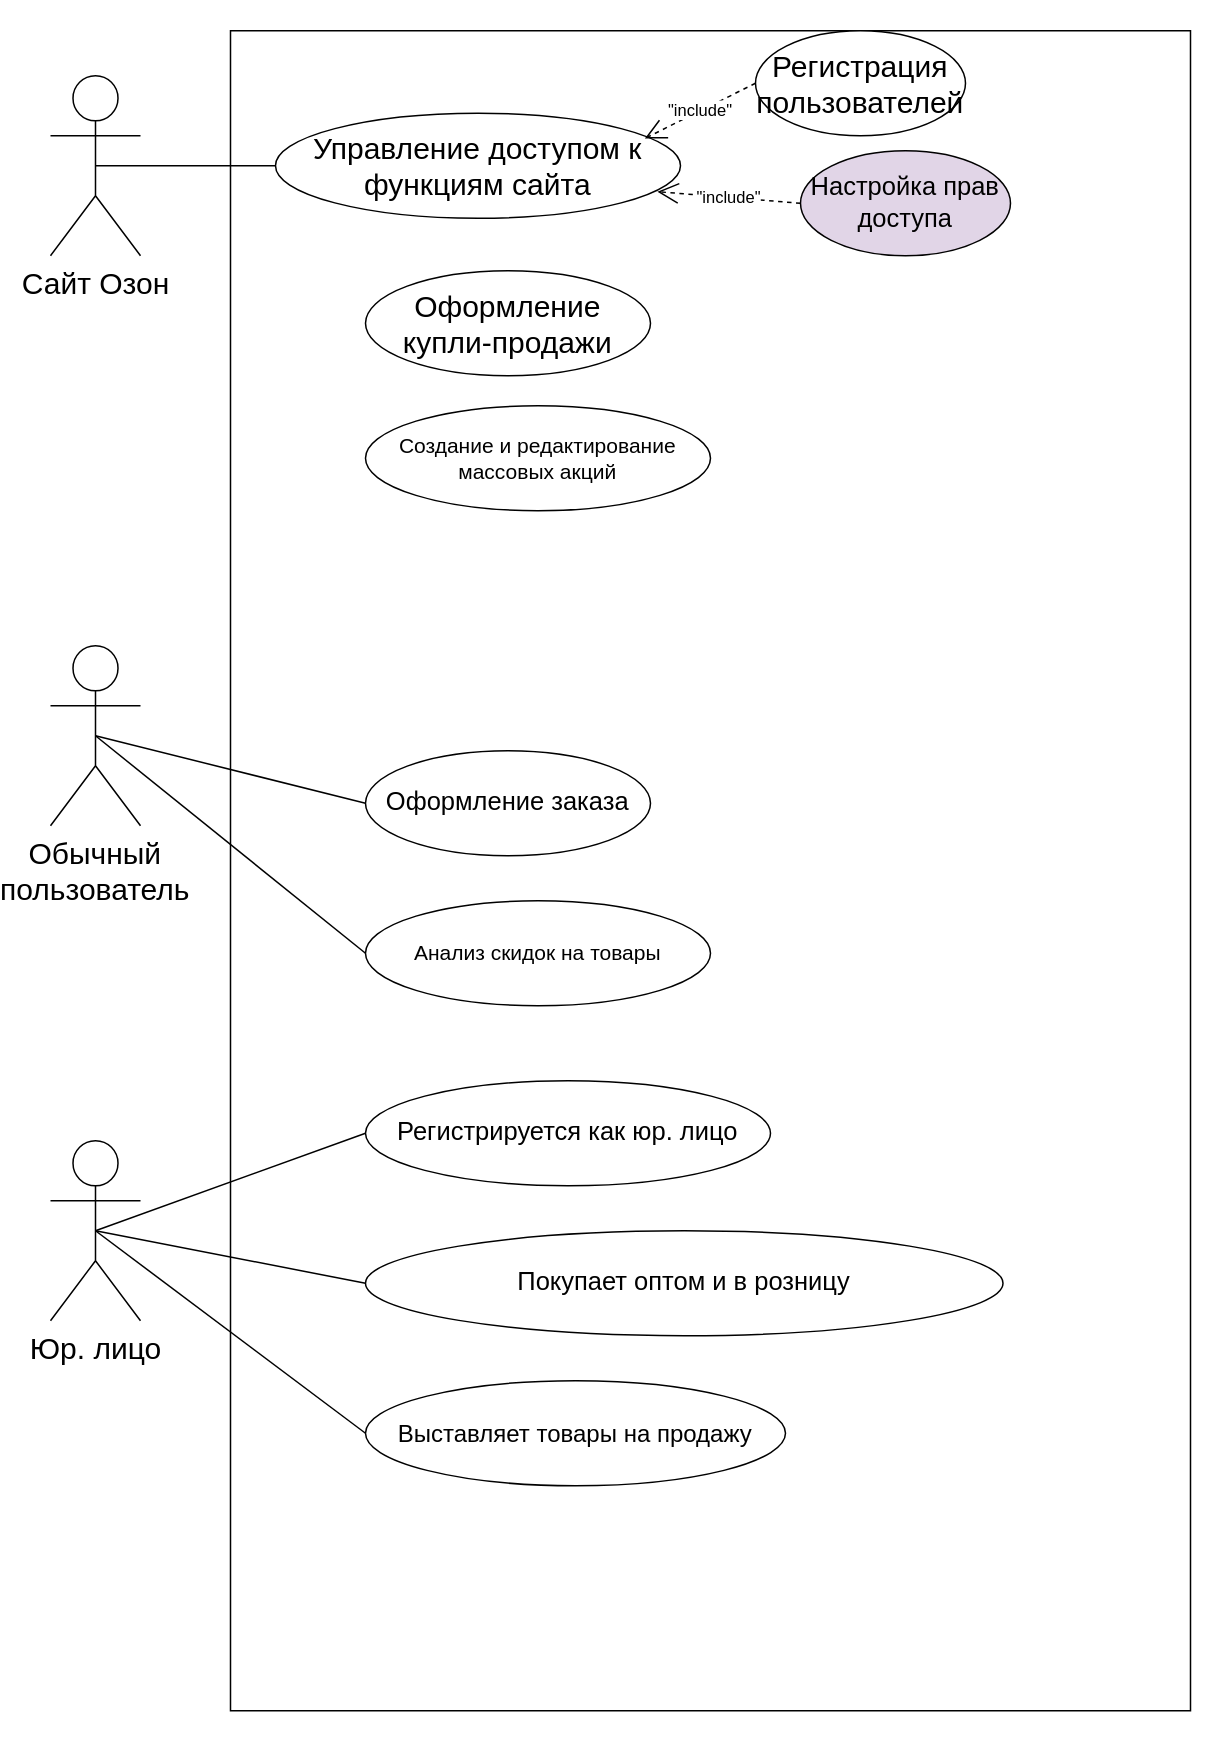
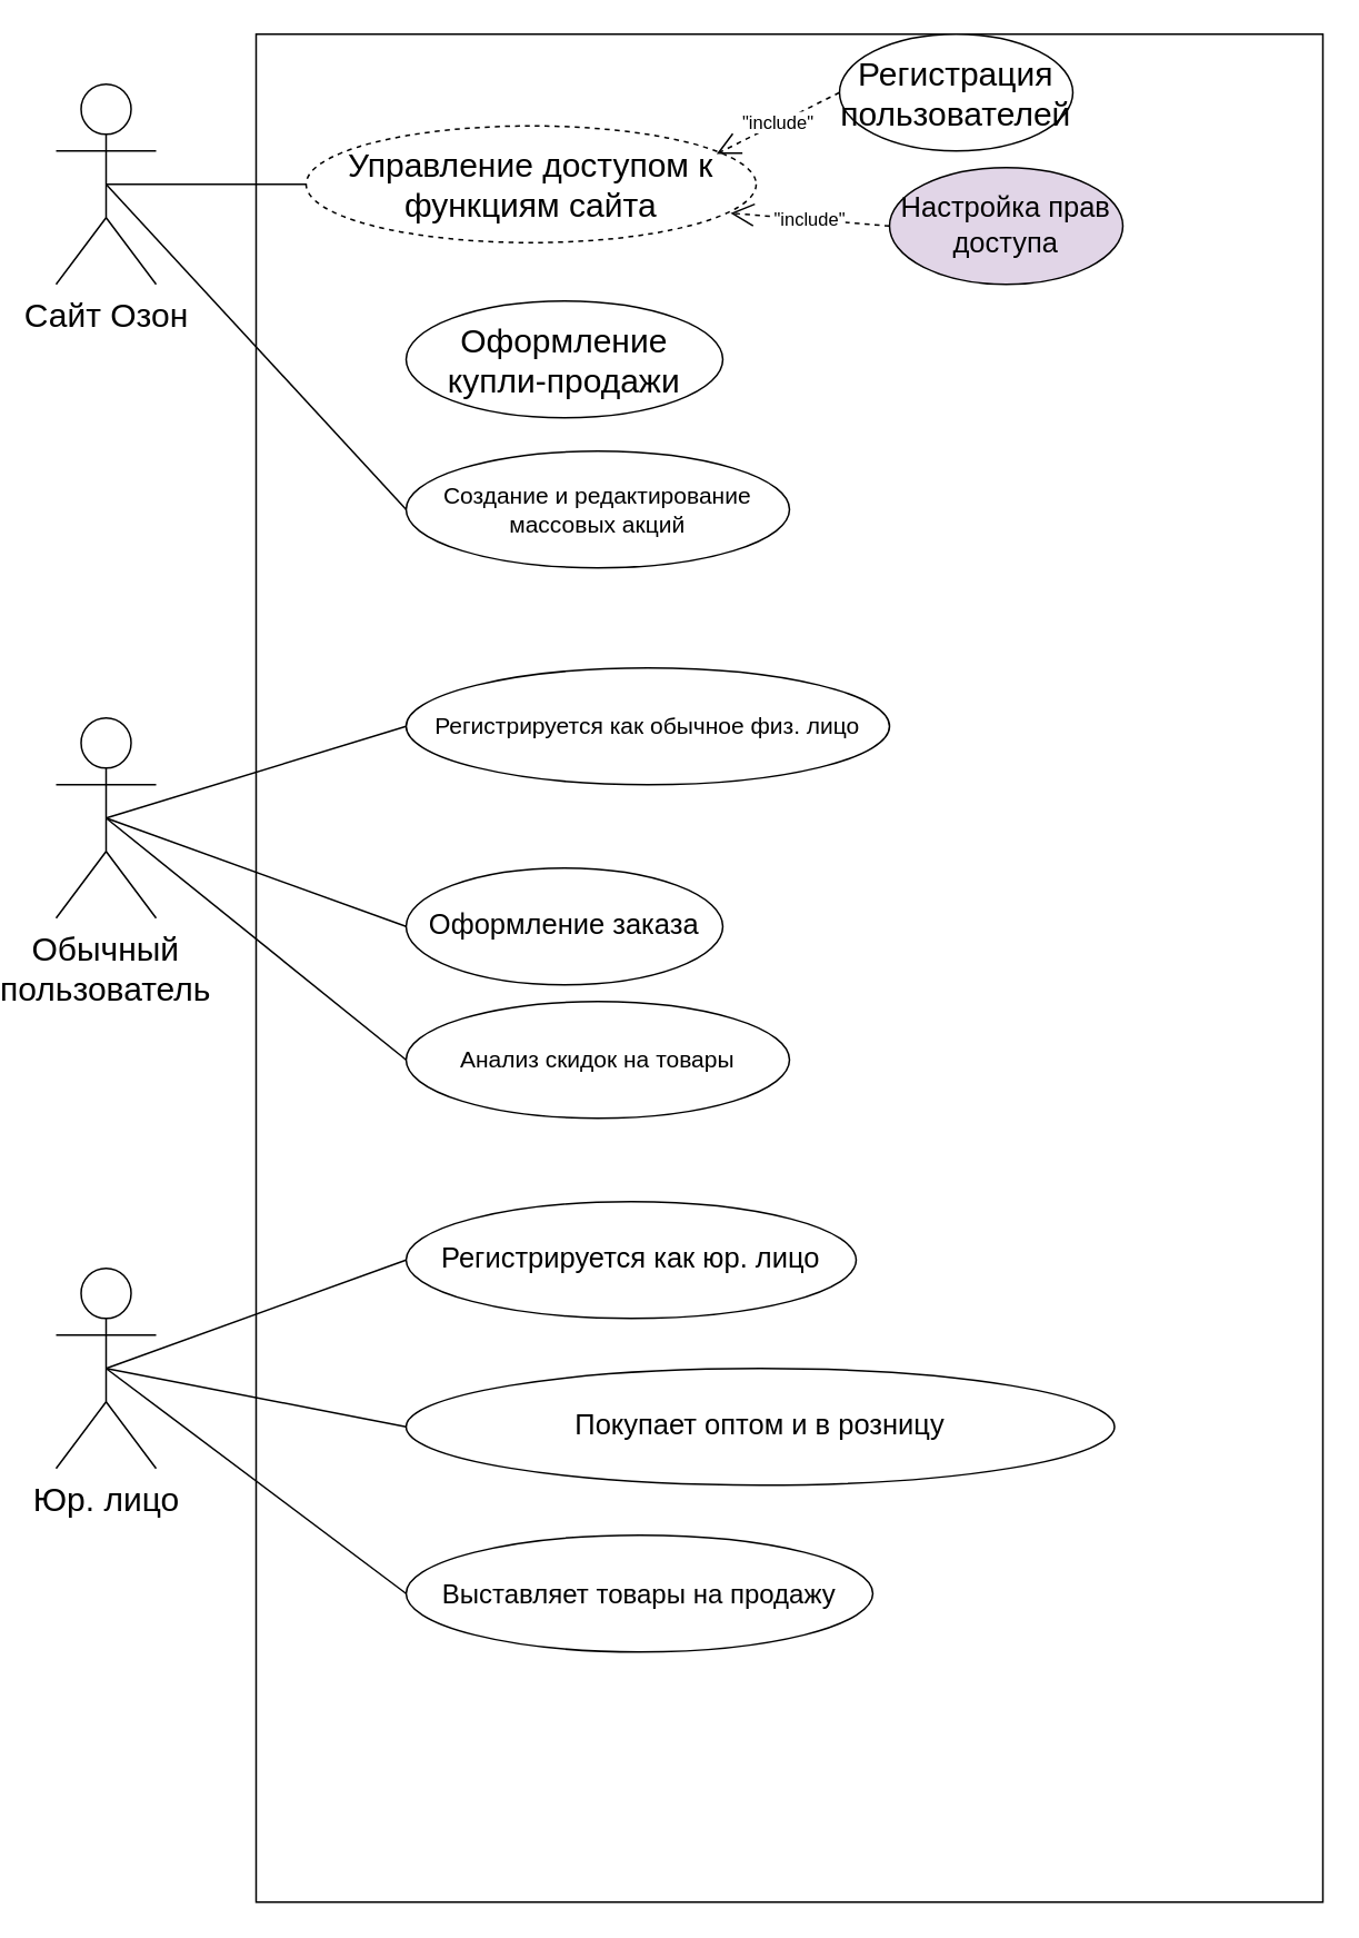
  <mxCell id="0" />
  <mxCell id="1" parent="0" />
  <mxCell id="2" value="" style="html=1;whiteSpace=wrap;" vertex="1" parent="1"><mxGeometry x="140" y="20" width="640" height="1120" as="geometry" /></mxCell>
  <mxCell id="3" value="&lt;font style=&quot;font-size: 20px;&quot;&gt;Юр. лицо&lt;br&gt;&lt;/font&gt;" style="shape=umlActor;verticalLabelPosition=bottom;verticalAlign=top;html=1;" vertex="1" parent="1"><mxGeometry x="20" y="760" width="60" height="120" as="geometry" /></mxCell>
  <mxCell id="4" value="&lt;font style=&quot;font-size: 20px;&quot;&gt;Сайт Озон&lt;/font&gt;" style="shape=umlActor;verticalLabelPosition=bottom;verticalAlign=top;html=1;" vertex="1" parent="1"><mxGeometry x="20" y="50" width="60" height="120" as="geometry" /></mxCell>
  <mxCell id="5" value="&lt;font size=&quot;1&quot; style=&quot;&quot;&gt;&lt;span style=&quot;font-size: 20px;&quot;&gt;Обычный пользователь&lt;/span&gt;&lt;/font&gt;" style="shape=umlActor;verticalLabelPosition=bottom;verticalAlign=top;html=1;whiteSpace=wrap;" vertex="1" parent="1"><mxGeometry x="20" y="430" width="60" height="120" as="geometry" /></mxCell>
- <mxCell id="6" value="&lt;font style=&quot;font-size: 20px;&quot;&gt;Управление доступом к функциям сайта&lt;/font&gt;" style="ellipse;whiteSpace=wrap;html=1;fontSize=20;" vertex="1" parent="1"><mxGeometry x="170" y="75" width="270" height="70" as="geometry" /></mxCell>
+ <mxCell id="6" value="&lt;font style=&quot;font-size: 20px;&quot;&gt;Управление доступом к функциям сайта&lt;/font&gt;" style="ellipse;whiteSpace=wrap;html=1;fontSize=20;dashed=1;" vertex="1" parent="1"><mxGeometry x="170" y="75" width="270" height="70" as="geometry" /></mxCell>
  <mxCell id="7" value="" style="endArrow=none;html=1;rounded=0;exitX=0.5;exitY=0.5;exitDx=0;exitDy=0;exitPerimeter=0;entryX=0;entryY=0.5;entryDx=0;entryDy=0;" edge="1" parent="1" source="4" target="6"><mxGeometry width="50" height="50" relative="1" as="geometry"><mxPoint x="480" y="300" as="sourcePoint" /><mxPoint x="530" y="250" as="targetPoint" /></mxGeometry></mxCell>
  <mxCell id="8" value="Регистрация пользователей" style="ellipse;whiteSpace=wrap;html=1;fontSize=20;" vertex="1" parent="1"><mxGeometry x="490" y="20" width="140" height="70" as="geometry" /></mxCell>
  <mxCell id="9" value="Настройка прав доступа" style="ellipse;whiteSpace=wrap;html=1;fontSize=17;fillColor=#e1d5e7;" vertex="1" parent="1"><mxGeometry x="520" y="100" width="140" height="70" as="geometry" /></mxCell>
  <mxCell id="10" value="&quot;include&quot;" style="endArrow=open;endSize=12;dashed=1;html=1;rounded=0;entryX=0.943;entryY=0.747;entryDx=0;entryDy=0;exitX=0;exitY=0.5;exitDx=0;exitDy=0;entryPerimeter=0;" edge="1" parent="1" source="9" target="6"><mxGeometry width="160" relative="1" as="geometry"><mxPoint x="420" y="270" as="sourcePoint" /><mxPoint x="580" y="270" as="targetPoint" /></mxGeometry></mxCell>
  <mxCell id="11" value="&quot;include&quot;" style="endArrow=open;endSize=12;dashed=1;html=1;rounded=0;entryX=0.912;entryY=0.24;entryDx=0;entryDy=0;exitX=0;exitY=0.5;exitDx=0;exitDy=0;entryPerimeter=0;" edge="1" parent="1" source="8" target="6"><mxGeometry width="160" relative="1" as="geometry"><mxPoint x="420" y="270" as="sourcePoint" /><mxPoint x="580" y="270" as="targetPoint" /></mxGeometry></mxCell>
  <mxCell id="12" value="Оформление купли-продажи" style="ellipse;whiteSpace=wrap;html=1;fontSize=20;" vertex="1" parent="1"><mxGeometry x="230" y="180" width="190" height="70" as="geometry" /></mxCell>
  <mxCell id="13" value="Создание и редактирование массовых акций" style="ellipse;whiteSpace=wrap;html=1;fontSize=14;" vertex="1" parent="1"><mxGeometry x="230" y="270" width="230" height="70" as="geometry" /></mxCell>
- <mxCell id="16" value="Оформление заказа" style="ellipse;whiteSpace=wrap;html=1;fontSize=17;" vertex="1" parent="1"><mxGeometry x="230" y="500" width="190" height="70" as="geometry" /></mxCell>
+ <mxCell id="14" value="" style="endArrow=none;html=1;rounded=0;exitX=0.5;exitY=0.5;exitDx=0;exitDy=0;exitPerimeter=0;entryX=0;entryY=0.5;entryDx=0;entryDy=0;" edge="1" parent="1" source="4" target="13"><mxGeometry relative="1" as="geometry"><mxPoint x="420" y="270" as="sourcePoint" /><mxPoint x="580" y="270" as="targetPoint" /></mxGeometry></mxCell>
+ <mxCell id="15" value="Регистрируется как обычное физ. лицо" style="ellipse;whiteSpace=wrap;html=1;fontSize=14;" vertex="1" parent="1"><mxGeometry x="230" y="400" width="290" height="70" as="geometry" /></mxCell>
+ <mxCell id="16" value="Оформление заказа" style="ellipse;whiteSpace=wrap;html=1;fontSize=17;" vertex="1" parent="1"><mxGeometry x="230" y="520" width="190" height="70" as="geometry" /></mxCell>
  <mxCell id="17" value="Анализ скидок на товары" style="ellipse;whiteSpace=wrap;html=1;fontSize=14;" vertex="1" parent="1"><mxGeometry x="230" y="600" width="230" height="70" as="geometry" /></mxCell>
+ <mxCell id="18" value="" style="endArrow=none;html=1;rounded=0;exitX=0.5;exitY=0.5;exitDx=0;exitDy=0;exitPerimeter=0;entryX=0;entryY=0.5;entryDx=0;entryDy=0;" edge="1" parent="1" source="5" target="15"><mxGeometry width="50" height="50" relative="1" as="geometry"><mxPoint x="480" y="490" as="sourcePoint" /><mxPoint x="530" y="440" as="targetPoint" /></mxGeometry></mxCell>
  <mxCell id="19" value="" style="endArrow=none;html=1;rounded=0;exitX=0.5;exitY=0.5;exitDx=0;exitDy=0;exitPerimeter=0;entryX=0;entryY=0.5;entryDx=0;entryDy=0;" edge="1" parent="1" source="5" target="16"><mxGeometry width="50" height="50" relative="1" as="geometry"><mxPoint x="480" y="490" as="sourcePoint" /><mxPoint x="530" y="440" as="targetPoint" /></mxGeometry></mxCell>
  <mxCell id="20" value="" style="endArrow=none;html=1;rounded=0;exitX=0.5;exitY=0.5;exitDx=0;exitDy=0;exitPerimeter=0;entryX=0;entryY=0.5;entryDx=0;entryDy=0;" edge="1" parent="1" source="5" target="17"><mxGeometry width="50" height="50" relative="1" as="geometry"><mxPoint x="480" y="490" as="sourcePoint" /><mxPoint x="530" y="440" as="targetPoint" /></mxGeometry></mxCell>
  <mxCell id="21" value="Регистрируется как юр. лицо" style="ellipse;whiteSpace=wrap;html=1;fontSize=17;" vertex="1" parent="1"><mxGeometry x="230" y="720" width="270" height="70" as="geometry" /></mxCell>
  <mxCell id="22" value="Покупает оптом и в розницу" style="ellipse;whiteSpace=wrap;html=1;fontSize=17;" vertex="1" parent="1"><mxGeometry x="230" y="820" width="425" height="70" as="geometry" /></mxCell>
  <mxCell id="23" value="Выставляет товары на продажу" style="ellipse;whiteSpace=wrap;html=1;fontSize=16;" vertex="1" parent="1"><mxGeometry x="230" y="920" width="280" height="70" as="geometry" /></mxCell>
  <mxCell id="24" value="" style="endArrow=none;html=1;rounded=0;entryX=0;entryY=0.5;entryDx=0;entryDy=0;" edge="1" parent="1" target="21"><mxGeometry width="50" height="50" relative="1" as="geometry"><mxPoint x="50" y="820" as="sourcePoint" /><mxPoint x="530" y="760" as="targetPoint" /></mxGeometry></mxCell>
  <mxCell id="25" value="" style="endArrow=none;html=1;rounded=0;exitX=0.5;exitY=0.5;exitDx=0;exitDy=0;exitPerimeter=0;entryX=0;entryY=0.5;entryDx=0;entryDy=0;" edge="1" parent="1" source="3" target="22"><mxGeometry width="50" height="50" relative="1" as="geometry"><mxPoint x="480" y="810" as="sourcePoint" /><mxPoint x="530" y="760" as="targetPoint" /></mxGeometry></mxCell>
  <mxCell id="26" value="" style="endArrow=none;html=1;rounded=0;exitX=0.5;exitY=0.5;exitDx=0;exitDy=0;exitPerimeter=0;entryX=0;entryY=0.5;entryDx=0;entryDy=0;" edge="1" parent="1" source="3" target="23"><mxGeometry width="50" height="50" relative="1" as="geometry"><mxPoint x="480" y="810" as="sourcePoint" /><mxPoint x="530" y="760" as="targetPoint" /></mxGeometry></mxCell>
